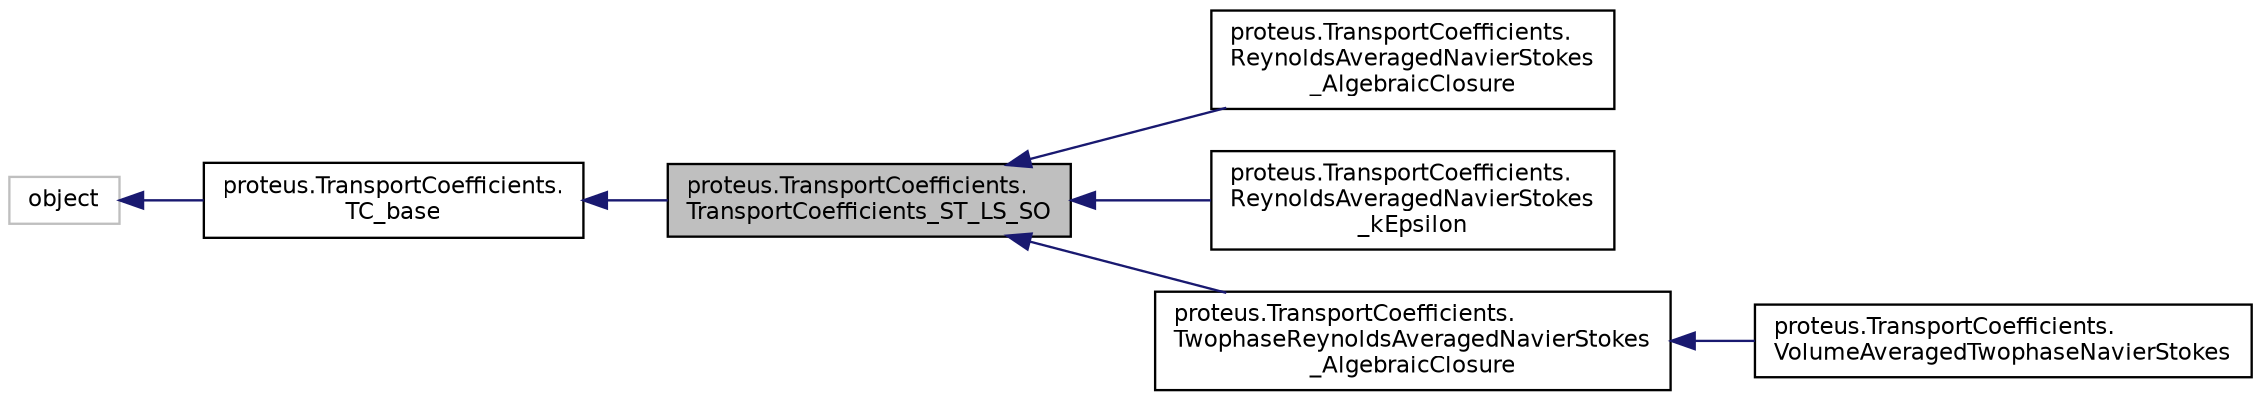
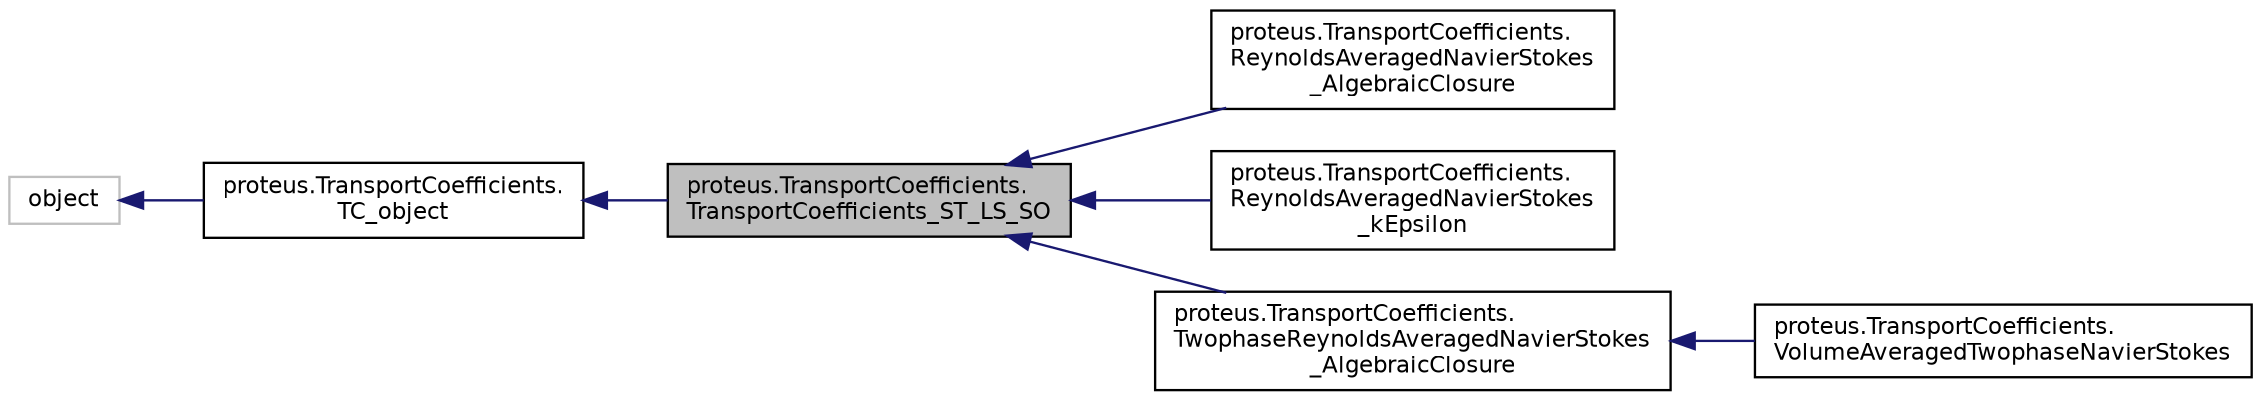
  digraph {
    rankdir=LR
    node [color=black fillcolor=white fontname=Helvetica fontsize=10 shape=record style=filled]
    edge [color=midnightblue dir=back fontname=Helvetica fontsize=10 labelfontname=Helvetica labelfontsize=10 style=solid]
    n1 [fillcolor=grey75 fontcolor=black height=0.2 label="proteus.TransportCoefficients.\lTransportCoefficients_ST_LS_SO" width=0.4]
    n2 [height=0.2 label="proteus.TransportCoefficients.\lReynoldsAveragedNavierStokes\l_AlgebraicClosure" width=0.4]
    n3 [height=0.2 label="proteus.TransportCoefficients.\lReynoldsAveragedNavierStokes\l_kEpsilon" width=0.4]
    n4 [height=0.2 label="proteus.TransportCoefficients.\lTwophaseReynoldsAveragedNavierStokes\l_AlgebraicClosure" width=0.4]
    n5 [height=0.2 label="proteus.TransportCoefficients.\lVolumeAveragedTwophaseNavierStokes" width=0.4]
-   n6 [height=0.2 label="proteus.TransportCoefficients.\lTC_base" width=0.4]
+   n6 [height=0.2 label="proteus.TransportCoefficients.\lTC_object" width=0.4]
    n7 [color=grey75 height=0.2 label=object width=0.4]
    n1 -> n2
    n1 -> n3
    n1 -> n4
    n4 -> n5
    n6 -> n1
    n7 -> n6
  }
